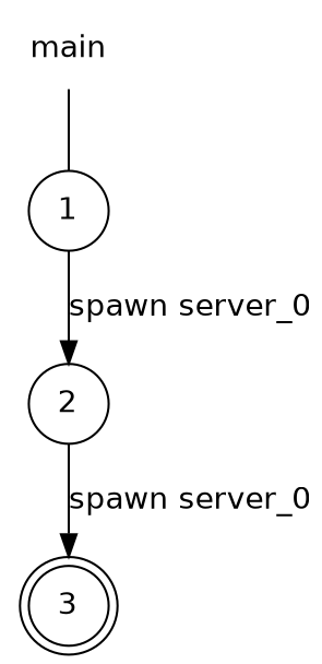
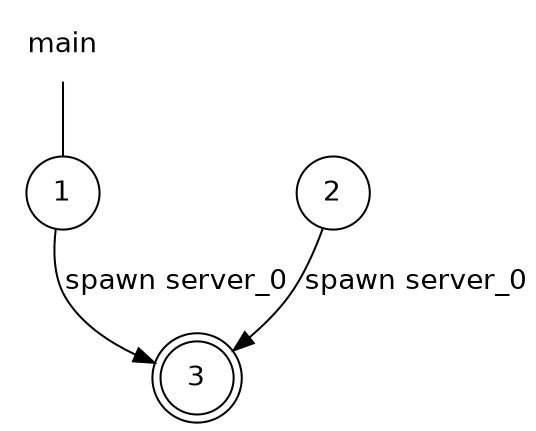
  digraph {
    fontname="DejaVu Sans"
    rankdir=TB
    node [fontname="DejaVu Sans" shape=circle]
    edge [fontname="DejaVu Sans"]
    n1 [label=main shape=plaintext]
    n2 [label=1]
    n3 [label=2]
    n4 [label=3 shape=doublecircle]
    n1 -> n2 [arrowhead=none]
-   n2 -> n3 [label="spawn server_0"]
+   n2 -> n4 [label="spawn server_0"]
    n3 -> n4 [label="spawn server_0"]
  }
